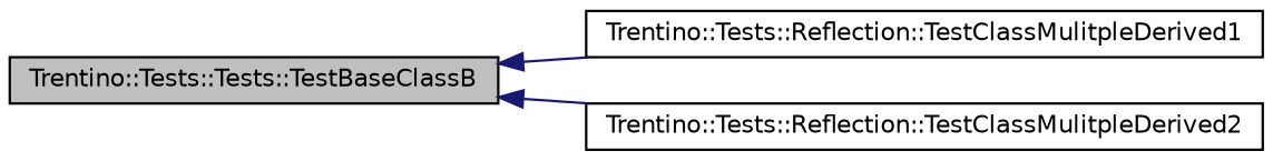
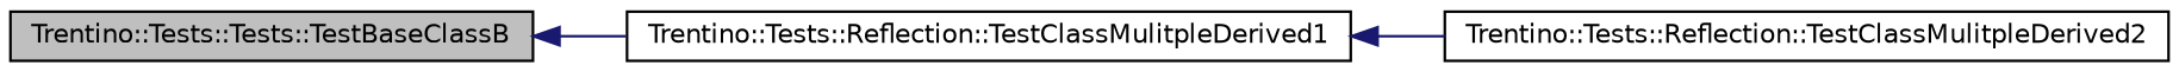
  digraph {
    fontname="DejaVu Sans"
    rankdir=LR
    node [color=black fillcolor=white fontname="DejaVu Sans" fontsize=10 shape=record style=filled]
    edge [color=midnightblue dir=back fontname="DejaVu Sans" fontsize=10 labelfontname=Helvetica labelfontsize=10 style=solid]
    n1 [fillcolor=grey75 fontcolor=black height=0.2 label="Trentino::Tests::Tests::TestBaseClassB" width=0.4]
    n2 [height=0.2 label="Trentino::Tests::Reflection::TestClassMulitpleDerived1" width=0.4]
    n3 [height=0.2 label="Trentino::Tests::Reflection::TestClassMulitpleDerived2" width=0.4]
    n1 -> n2
-   n1 -> n3
+   n2 -> n3
  }
